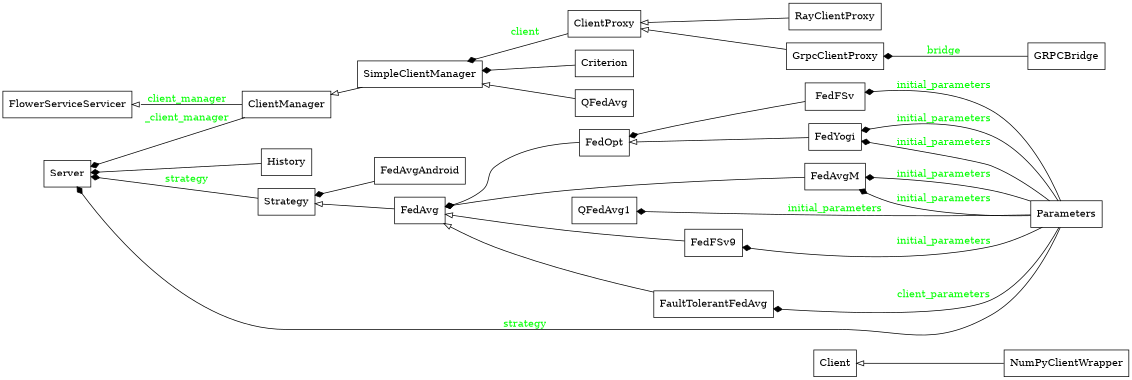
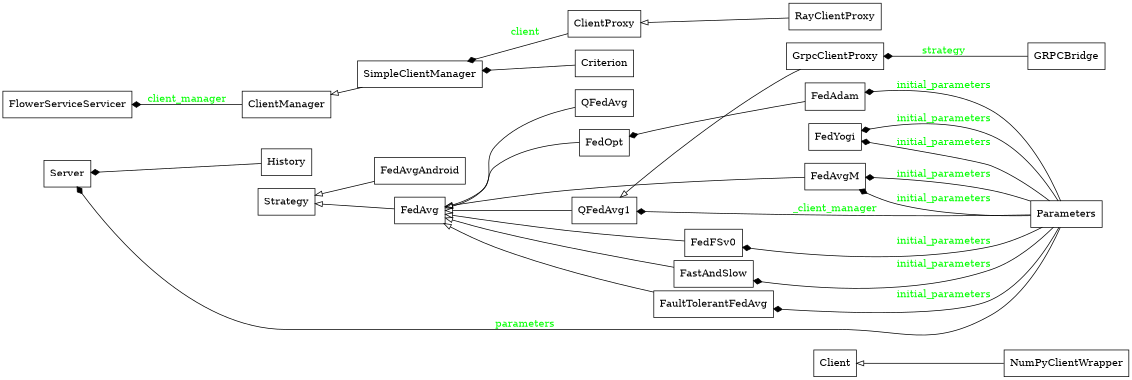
  digraph {
    rankdir=RL
    node [color=black fontcolor=black shape=record style=solid]
    edge [arrowhead=diamond arrowtail=none]
    n1 [label=Client]
    n2 [label=ClientManager]
    n3 [label=FlowerServiceServicer]
    n4 [label=Server]
    n5 [label=ClientProxy]
    n6 [label=SimpleClientManager]
    n7 [label=Criterion]
+   n8 [label=FastAndSlow]
    n9 [label=FedAvg]
    n10 [label=Strategy]
    n11 [label=FaultTolerantFedAvg]
    n12 [label=FedOpt]
-   n13 [label=FedFSv]
+   n13 [label=FedAdam]
    n14 [label=FedAvgAndroid]
    n15 [label=FedAvgM]
-   n16 [label=FedFSv9]
+   n16 [label=FedFSv0]
    n17 [label=QFedAvg1]
    n18 [label=FedYogi]
    n19 [label=GRPCBridge]
    n20 [label=GrpcClientProxy]
    n21 [label=History]
    n22 [label=NumPyClientWrapper]
    n23 [label=Parameters]
    n24 [label=QFedAvg]
    n25 [label=RayClientProxy]
-   n2 -> n3 [arrowhead=empty fontcolor=green label=client_manager style=solid]
-   n2 -> n4 [fontcolor=green label=_client_manager style=solid]
+   n2 -> n3 [fontcolor=green label=client_manager style=solid]
    n5 -> n6 [fontcolor=green label=client style=solid arrowtail=""]
    n6 -> n2 [arrowhead=empty]
    n7 -> n6 [arrowtail=""]
+   n8 -> n9 [arrowhead=empty]
    n9 -> n10 [arrowhead=empty]
-   n10 -> n4 [fontcolor=green label=strategy style=solid]
    n11 -> n9 [arrowhead=empty]
-   n12 -> n9
+   n12 -> n9 [arrowhead=empty]
    n13 -> n12
-   n14 -> n10
-   n15 -> n9
+   n14 -> n10 [arrowhead=empty]
+   n15 -> n9 [arrowhead=empty]
    n16 -> n9 [arrowhead=empty]
-   n18 -> n12 [arrowhead=empty]
-   n19 -> n20 [fontcolor=green label=bridge style=solid]
-   n20 -> n5 [arrowhead=empty]
+   n17 -> n9 [arrowhead=empty]
+   n19 -> n20 [fontcolor=green label=strategy style=solid]
+   n20 -> n17 [arrowhead=empty]
    n21 -> n4 [arrowtail=""]
    n22 -> n1 [arrowhead=empty]
-   n23 -> n4 [fontcolor=green label=strategy style=solid]
-   n23 -> n11 [fontcolor=green label=client_parameters style=solid]
+   n23 -> n4 [fontcolor=green label=parameters style=solid]
+   n23 -> n8 [fontcolor=green label=initial_parameters style=solid]
+   n23 -> n11 [fontcolor=green label=initial_parameters style=solid]
    n23 -> n13 [fontcolor=green label=initial_parameters style=solid]
    n23 -> n15 [fontcolor=green label=initial_parameters style=solid]
    n23 -> n15 [fontcolor=green label=initial_parameters style=solid]
    n23 -> n16 [fontcolor=green label=initial_parameters style=solid]
-   n23 -> n17 [fontcolor=green label=initial_parameters style=solid]
+   n23 -> n17 [fontcolor=green label=_client_manager style=solid]
    n23 -> n18 [fontcolor=green label=initial_parameters style=solid]
    n23 -> n18 [fontcolor=green label=initial_parameters style=solid]
-   n24 -> n6 [arrowhead=empty]
+   n24 -> n9 [arrowhead=empty]
    n25 -> n5 [arrowhead=empty]
  }
